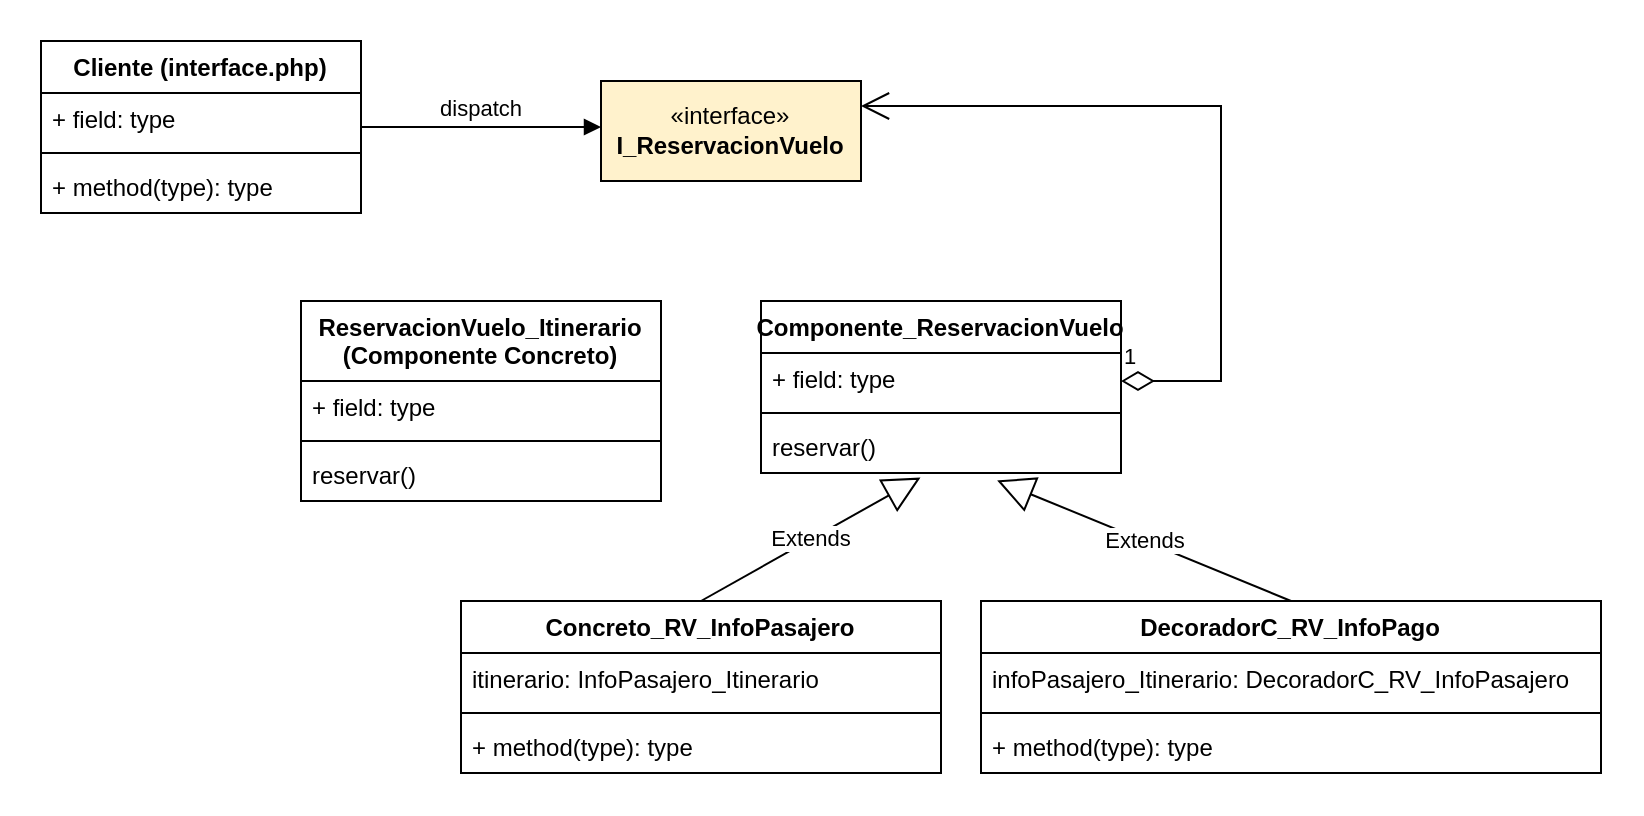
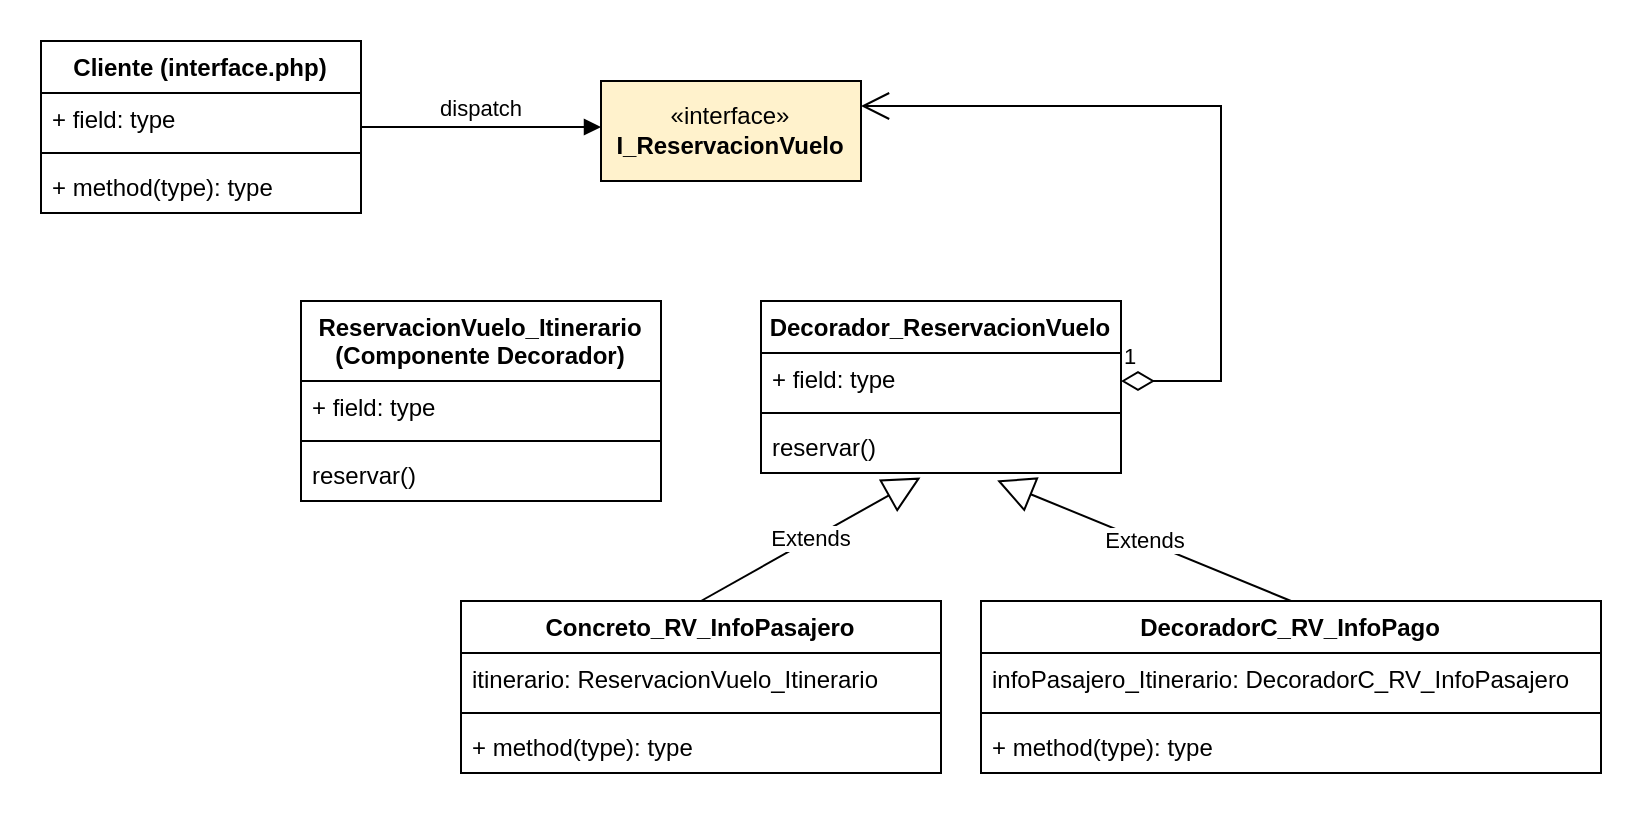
  <mxCell id="0" />
  <mxCell id="1" parent="0" />
  <mxCell id="2" value="Cliente (interface.php)" style="swimlane;fontStyle=1;align=center;verticalAlign=top;childLayout=stackLayout;horizontal=1;startSize=26;horizontalStack=0;resizeParent=1;resizeParentMax=0;resizeLast=0;collapsible=1;marginBottom=0;whiteSpace=wrap;html=1;" parent="1" vertex="1"><mxGeometry x="20" y="20" width="160" height="86" as="geometry" /></mxCell>
  <mxCell id="3" value="+ field: type" style="text;strokeColor=none;fillColor=none;align=left;verticalAlign=top;spacingLeft=4;spacingRight=4;overflow=hidden;rotatable=0;points=[[0,0.5],[1,0.5]];portConstraint=eastwest;whiteSpace=wrap;html=1;" parent="2" vertex="1"><mxGeometry y="26" width="160" height="26" as="geometry" /></mxCell>
  <mxCell id="4" value="" style="line;strokeWidth=1;fillColor=none;align=left;verticalAlign=middle;spacingTop=-1;spacingLeft=3;spacingRight=3;rotatable=0;labelPosition=right;points=[];portConstraint=eastwest;strokeColor=inherit;" parent="2" vertex="1"><mxGeometry y="52" width="160" height="8" as="geometry" /></mxCell>
  <mxCell id="5" value="+ method(type): type" style="text;strokeColor=none;fillColor=none;align=left;verticalAlign=top;spacingLeft=4;spacingRight=4;overflow=hidden;rotatable=0;points=[[0,0.5],[1,0.5]];portConstraint=eastwest;whiteSpace=wrap;html=1;" parent="2" vertex="1"><mxGeometry y="60" width="160" height="26" as="geometry" /></mxCell>
- <mxCell id="6" value="ReservacionVuelo_Itinerario&lt;br&gt;(Componente Concreto)" style="swimlane;fontStyle=1;align=center;verticalAlign=top;childLayout=stackLayout;horizontal=1;startSize=40;horizontalStack=0;resizeParent=1;resizeParentMax=0;resizeLast=0;collapsible=1;marginBottom=0;whiteSpace=wrap;html=1;" parent="1" vertex="1"><mxGeometry x="150" y="150" width="180" height="100" as="geometry" /></mxCell>
+ <mxCell id="6" value="ReservacionVuelo_Itinerario&lt;br&gt;(Componente Decorador)" style="swimlane;fontStyle=1;align=center;verticalAlign=top;childLayout=stackLayout;horizontal=1;startSize=40;horizontalStack=0;resizeParent=1;resizeParentMax=0;resizeLast=0;collapsible=1;marginBottom=0;whiteSpace=wrap;html=1;" parent="1" vertex="1"><mxGeometry x="150" y="150" width="180" height="100" as="geometry" /></mxCell>
  <mxCell id="7" value="+ field: type" style="text;strokeColor=none;fillColor=none;align=left;verticalAlign=top;spacingLeft=4;spacingRight=4;overflow=hidden;rotatable=0;points=[[0,0.5],[1,0.5]];portConstraint=eastwest;whiteSpace=wrap;html=1;" parent="6" vertex="1"><mxGeometry y="40" width="180" height="26" as="geometry" /></mxCell>
  <mxCell id="8" value="" style="line;strokeWidth=1;fillColor=none;align=left;verticalAlign=middle;spacingTop=-1;spacingLeft=3;spacingRight=3;rotatable=0;labelPosition=right;points=[];portConstraint=eastwest;strokeColor=inherit;" parent="6" vertex="1"><mxGeometry y="66" width="180" height="8" as="geometry" /></mxCell>
  <mxCell id="9" value="reservar()" style="text;strokeColor=none;fillColor=none;align=left;verticalAlign=top;spacingLeft=4;spacingRight=4;overflow=hidden;rotatable=0;points=[[0,0.5],[1,0.5]];portConstraint=eastwest;whiteSpace=wrap;html=1;" parent="6" vertex="1"><mxGeometry y="74" width="180" height="26" as="geometry" /></mxCell>
- <mxCell id="10" value="Componente_ReservacionVuelo" style="swimlane;fontStyle=1;align=center;verticalAlign=top;childLayout=stackLayout;horizontal=1;startSize=26;horizontalStack=0;resizeParent=1;resizeParentMax=0;resizeLast=0;collapsible=1;marginBottom=0;whiteSpace=wrap;html=1;" parent="1" vertex="1"><mxGeometry x="380" y="150" width="180" height="86" as="geometry" /></mxCell>
+ <mxCell id="10" value="Decorador_ReservacionVuelo" style="swimlane;fontStyle=1;align=center;verticalAlign=top;childLayout=stackLayout;horizontal=1;startSize=26;horizontalStack=0;resizeParent=1;resizeParentMax=0;resizeLast=0;collapsible=1;marginBottom=0;whiteSpace=wrap;html=1;" parent="1" vertex="1"><mxGeometry x="380" y="150" width="180" height="86" as="geometry" /></mxCell>
  <mxCell id="11" value="+ field: type" style="text;strokeColor=none;fillColor=none;align=left;verticalAlign=top;spacingLeft=4;spacingRight=4;overflow=hidden;rotatable=0;points=[[0,0.5],[1,0.5]];portConstraint=eastwest;whiteSpace=wrap;html=1;" parent="10" vertex="1"><mxGeometry y="26" width="180" height="26" as="geometry" /></mxCell>
  <mxCell id="12" value="" style="line;strokeWidth=1;fillColor=none;align=left;verticalAlign=middle;spacingTop=-1;spacingLeft=3;spacingRight=3;rotatable=0;labelPosition=right;points=[];portConstraint=eastwest;strokeColor=inherit;" parent="10" vertex="1"><mxGeometry y="52" width="180" height="8" as="geometry" /></mxCell>
  <mxCell id="13" value="reservar()" style="text;strokeColor=none;fillColor=none;align=left;verticalAlign=top;spacingLeft=4;spacingRight=4;overflow=hidden;rotatable=0;points=[[0,0.5],[1,0.5]];portConstraint=eastwest;whiteSpace=wrap;html=1;" parent="10" vertex="1"><mxGeometry y="60" width="180" height="26" as="geometry" /></mxCell>
  <mxCell id="14" value="dispatch" style="html=1;verticalAlign=bottom;endArrow=block;edgeStyle=elbowEdgeStyle;elbow=vertical;curved=0;rounded=0;" parent="1" edge="1"><mxGeometry width="80" relative="1" as="geometry"><mxPoint x="180" y="63" as="sourcePoint" /><mxPoint x="300" y="62.5" as="targetPoint" /><Array as="points"><mxPoint x="340" y="63" /></Array></mxGeometry></mxCell>
  <mxCell id="15" value="«interface»&lt;br&gt;&lt;b&gt;I_ReservacionVuelo&lt;/b&gt;" style="html=1;whiteSpace=wrap;fillColor=#fff2cc;" vertex="1" parent="1"><mxGeometry x="300" y="40" width="130" height="50" as="geometry" /></mxCell>
  <mxCell id="16" value="Concreto_RV_InfoPasajero" style="swimlane;fontStyle=1;align=center;verticalAlign=top;childLayout=stackLayout;horizontal=1;startSize=26;horizontalStack=0;resizeParent=1;resizeParentMax=0;resizeLast=0;collapsible=1;marginBottom=0;whiteSpace=wrap;html=1;" vertex="1" parent="1"><mxGeometry x="230" y="300" width="240" height="86" as="geometry" /></mxCell>
- <mxCell id="17" value="itinerario: InfoPasajero_Itinerario" style="text;strokeColor=none;fillColor=none;align=left;verticalAlign=top;spacingLeft=4;spacingRight=4;overflow=hidden;rotatable=0;points=[[0,0.5],[1,0.5]];portConstraint=eastwest;whiteSpace=wrap;html=1;" vertex="1" parent="16"><mxGeometry y="26" width="240" height="26" as="geometry" /></mxCell>
+ <mxCell id="17" value="itinerario: ReservacionVuelo_Itinerario" style="text;strokeColor=none;fillColor=none;align=left;verticalAlign=top;spacingLeft=4;spacingRight=4;overflow=hidden;rotatable=0;points=[[0,0.5],[1,0.5]];portConstraint=eastwest;whiteSpace=wrap;html=1;" vertex="1" parent="16"><mxGeometry y="26" width="240" height="26" as="geometry" /></mxCell>
  <mxCell id="18" value="" style="line;strokeWidth=1;fillColor=none;align=left;verticalAlign=middle;spacingTop=-1;spacingLeft=3;spacingRight=3;rotatable=0;labelPosition=right;points=[];portConstraint=eastwest;strokeColor=inherit;" vertex="1" parent="16"><mxGeometry y="52" width="240" height="8" as="geometry" /></mxCell>
  <mxCell id="19" value="+ method(type): type" style="text;strokeColor=none;fillColor=none;align=left;verticalAlign=top;spacingLeft=4;spacingRight=4;overflow=hidden;rotatable=0;points=[[0,0.5],[1,0.5]];portConstraint=eastwest;whiteSpace=wrap;html=1;" vertex="1" parent="16"><mxGeometry y="60" width="240" height="26" as="geometry" /></mxCell>
  <mxCell id="20" value="DecoradorC_RV_InfoPago" style="swimlane;fontStyle=1;align=center;verticalAlign=top;childLayout=stackLayout;horizontal=1;startSize=26;horizontalStack=0;resizeParent=1;resizeParentMax=0;resizeLast=0;collapsible=1;marginBottom=0;whiteSpace=wrap;html=1;" vertex="1" parent="1"><mxGeometry x="490" y="300" width="310" height="86" as="geometry" /></mxCell>
  <mxCell id="21" value="infoPasajero_Itinerario: DecoradorC_RV_InfoPasajero&amp;nbsp;" style="text;strokeColor=none;fillColor=none;align=left;verticalAlign=top;spacingLeft=4;spacingRight=4;overflow=hidden;rotatable=0;points=[[0,0.5],[1,0.5]];portConstraint=eastwest;whiteSpace=wrap;html=1;" vertex="1" parent="20"><mxGeometry y="26" width="310" height="26" as="geometry" /></mxCell>
  <mxCell id="22" value="" style="line;strokeWidth=1;fillColor=none;align=left;verticalAlign=middle;spacingTop=-1;spacingLeft=3;spacingRight=3;rotatable=0;labelPosition=right;points=[];portConstraint=eastwest;strokeColor=inherit;" vertex="1" parent="20"><mxGeometry y="52" width="310" height="8" as="geometry" /></mxCell>
  <mxCell id="23" value="+ method(type): type" style="text;strokeColor=none;fillColor=none;align=left;verticalAlign=top;spacingLeft=4;spacingRight=4;overflow=hidden;rotatable=0;points=[[0,0.5],[1,0.5]];portConstraint=eastwest;whiteSpace=wrap;html=1;" vertex="1" parent="20"><mxGeometry y="60" width="310" height="26" as="geometry" /></mxCell>
  <mxCell id="24" value="Extends" style="endArrow=block;endSize=16;endFill=0;html=1;rounded=0;exitX=0.5;exitY=0;exitDx=0;exitDy=0;entryX=0.443;entryY=1.088;entryDx=0;entryDy=0;entryPerimeter=0;" edge="1" parent="1" source="16" target="13"><mxGeometry width="160" relative="1" as="geometry"><mxPoint x="210" y="250" as="sourcePoint" /><mxPoint x="370" y="250" as="targetPoint" /></mxGeometry></mxCell>
  <mxCell id="25" value="Extends" style="endArrow=block;endSize=16;endFill=0;html=1;rounded=0;exitX=0.5;exitY=0;exitDx=0;exitDy=0;entryX=0.656;entryY=1.143;entryDx=0;entryDy=0;entryPerimeter=0;" edge="1" parent="1" source="20" target="13"><mxGeometry width="160" relative="1" as="geometry"><mxPoint x="470" y="260" as="sourcePoint" /><mxPoint x="630" y="260" as="targetPoint" /></mxGeometry></mxCell>
  <mxCell id="26" value="1" style="endArrow=open;html=1;endSize=12;startArrow=diamondThin;startSize=14;startFill=0;edgeStyle=orthogonalEdgeStyle;align=left;verticalAlign=bottom;rounded=0;entryX=1;entryY=0.25;entryDx=0;entryDy=0;" edge="1" parent="1" target="15"><mxGeometry x="-1" y="3" relative="1" as="geometry"><mxPoint x="560" y="190" as="sourcePoint" /><mxPoint x="720" y="190" as="targetPoint" /><Array as="points"><mxPoint x="610" y="190" /><mxPoint x="610" y="52" /></Array></mxGeometry></mxCell>
